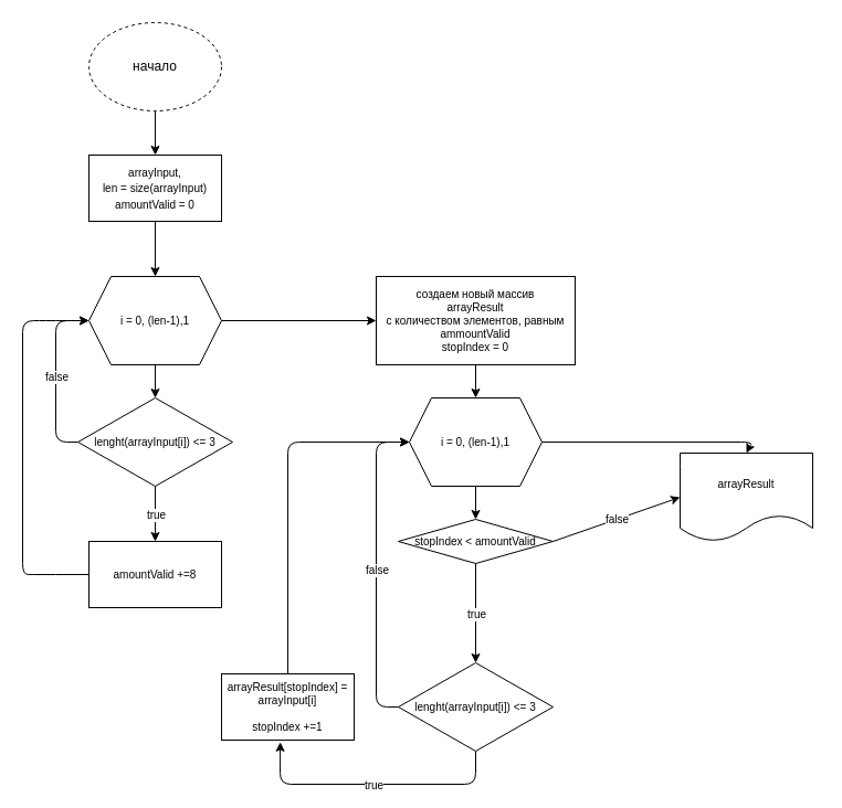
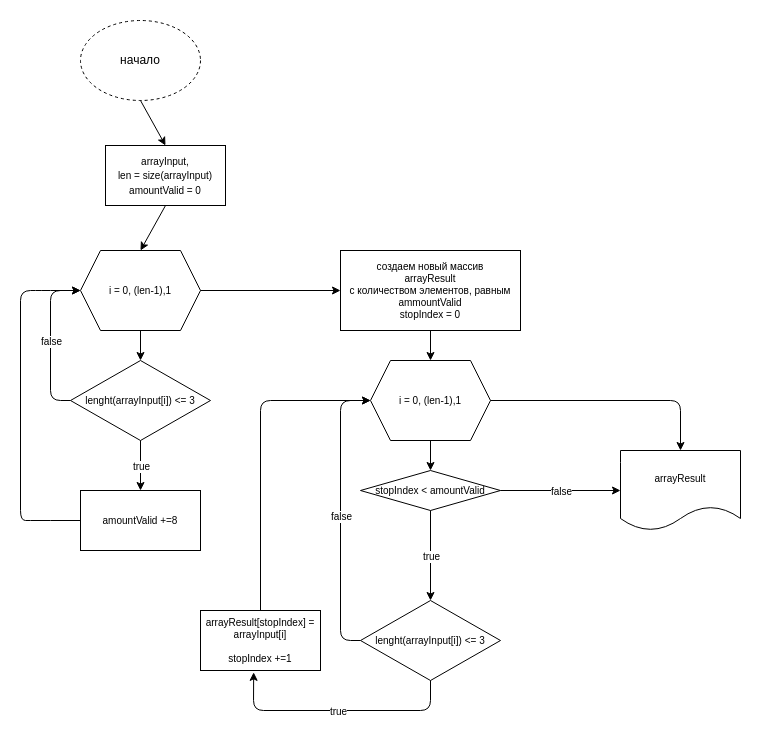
  <mxCell id="0" />
  <mxCell id="1" parent="0" />
  <mxCell id="2" value="начало" style="ellipse;whiteSpace=wrap;html=1;dashed=1;" vertex="1" parent="1"><mxGeometry x="80" y="20" width="120" height="80" as="geometry" /></mxCell>
- <mxCell id="3" value="&lt;font style=&quot;font-size: 10px&quot;&gt;arrayInput,&lt;br&gt;len = size(arrayInput)&lt;br&gt;amountValid = 0&lt;br&gt;&lt;/font&gt;" style="rounded=0;whiteSpace=wrap;html=1;" vertex="1" parent="1"><mxGeometry x="80" y="140" width="120" height="60" as="geometry" /></mxCell>
+ <mxCell id="3" value="&lt;font style=&quot;font-size: 10px&quot;&gt;arrayInput,&lt;br&gt;len = size(arrayInput)&lt;br&gt;amountValid = 0&lt;br&gt;&lt;/font&gt;" style="rounded=0;whiteSpace=wrap;html=1;" vertex="1" parent="1"><mxGeometry x="105" y="145" width="120" height="60" as="geometry" /></mxCell>
  <mxCell id="4" value="" style="endArrow=classic;html=1;exitX=0.5;exitY=1;exitDx=0;exitDy=0;entryX=0.5;entryY=0;entryDx=0;entryDy=0;" edge="1" parent="1" source="2" target="3"><mxGeometry width="50" height="50" relative="1" as="geometry"><mxPoint x="380" y="260" as="sourcePoint" /><mxPoint x="430" y="210" as="targetPoint" /></mxGeometry></mxCell>
  <mxCell id="5" value="i = 0, (len-1),1" style="shape=hexagon;perimeter=hexagonPerimeter2;whiteSpace=wrap;html=1;fixedSize=1;fontSize=10;" vertex="1" parent="1"><mxGeometry x="80" y="250" width="120" height="80" as="geometry" /></mxCell>
  <mxCell id="6" value="" style="endArrow=classic;html=1;fontSize=10;exitX=0.5;exitY=1;exitDx=0;exitDy=0;entryX=0.5;entryY=0;entryDx=0;entryDy=0;" edge="1" parent="1" source="3" target="5"><mxGeometry width="50" height="50" relative="1" as="geometry"><mxPoint x="380" y="240" as="sourcePoint" /><mxPoint x="430" y="190" as="targetPoint" /></mxGeometry></mxCell>
  <mxCell id="7" value="lenght(arrayInput[i]) &amp;lt;= 3" style="rhombus;whiteSpace=wrap;html=1;fontSize=10;" vertex="1" parent="1"><mxGeometry x="70" y="360" width="140" height="80" as="geometry" /></mxCell>
  <mxCell id="8" value="" style="endArrow=classic;html=1;fontSize=10;exitX=0.5;exitY=1;exitDx=0;exitDy=0;entryX=0.5;entryY=0;entryDx=0;entryDy=0;" edge="1" parent="1" source="5" target="7"><mxGeometry width="50" height="50" relative="1" as="geometry"><mxPoint x="380" y="320" as="sourcePoint" /><mxPoint x="430" y="270" as="targetPoint" /></mxGeometry></mxCell>
  <mxCell id="9" value="" style="endArrow=classic;html=1;fontSize=10;exitX=0;exitY=0.5;exitDx=0;exitDy=0;" edge="1" parent="1" source="7"><mxGeometry relative="1" as="geometry"><mxPoint x="360" y="300" as="sourcePoint" /><mxPoint x="80" y="290" as="targetPoint" /><Array as="points"><mxPoint x="50" y="400" /><mxPoint x="50" y="290" /><mxPoint x="70" y="290" /></Array></mxGeometry></mxCell>
  <mxCell id="10" value="false" style="edgeLabel;resizable=0;html=1;align=center;verticalAlign=middle;fontSize=10;" connectable="0" vertex="1" parent="9"><mxGeometry relative="1" as="geometry" /></mxCell>
  <mxCell id="11" value="amountValid +=8" style="rounded=0;whiteSpace=wrap;html=1;fontSize=10;" vertex="1" parent="1"><mxGeometry x="80" y="490" width="120" height="60" as="geometry" /></mxCell>
  <mxCell id="12" value="" style="endArrow=classic;html=1;fontSize=10;exitX=0.5;exitY=1;exitDx=0;exitDy=0;" edge="1" parent="1" source="7" target="11"><mxGeometry relative="1" as="geometry"><mxPoint x="360" y="380" as="sourcePoint" /><mxPoint x="460" y="380" as="targetPoint" /></mxGeometry></mxCell>
  <mxCell id="13" value="true" style="edgeLabel;resizable=0;html=1;align=center;verticalAlign=middle;fontSize=10;" connectable="0" vertex="1" parent="12"><mxGeometry relative="1" as="geometry" /></mxCell>
  <mxCell id="14" value="" style="endArrow=classic;html=1;fontSize=10;exitX=0;exitY=0.5;exitDx=0;exitDy=0;entryX=0;entryY=0.5;entryDx=0;entryDy=0;" edge="1" parent="1" source="11" target="5"><mxGeometry width="50" height="50" relative="1" as="geometry"><mxPoint x="380" y="410" as="sourcePoint" /><mxPoint x="430" y="360" as="targetPoint" /><Array as="points"><mxPoint x="40" y="520" /><mxPoint x="20" y="520" /><mxPoint x="20" y="290" /><mxPoint x="40" y="290" /></Array></mxGeometry></mxCell>
  <mxCell id="15" value="создаем новый массив&lt;br&gt;arrayResult&lt;br&gt;с количеством элементов, равным ammountValid&lt;br&gt;stopIndex = 0" style="rounded=0;whiteSpace=wrap;html=1;fontSize=10;" vertex="1" parent="1"><mxGeometry x="340" y="250" width="180" height="80" as="geometry" /></mxCell>
  <mxCell id="16" value="" style="endArrow=classic;html=1;fontSize=10;exitX=1;exitY=0.5;exitDx=0;exitDy=0;entryX=0;entryY=0.5;entryDx=0;entryDy=0;" edge="1" parent="1" source="5" target="15"><mxGeometry width="50" height="50" relative="1" as="geometry"><mxPoint x="380" y="380" as="sourcePoint" /><mxPoint x="430" y="330" as="targetPoint" /></mxGeometry></mxCell>
  <mxCell id="17" value="" style="edgeStyle=none;html=1;fontSize=10;" edge="1" parent="1" source="18" target="20"><mxGeometry relative="1" as="geometry" /></mxCell>
  <mxCell id="18" value="&lt;span&gt;i = 0, (len-1),1&lt;/span&gt;" style="shape=hexagon;perimeter=hexagonPerimeter2;whiteSpace=wrap;html=1;fixedSize=1;fontSize=10;" vertex="1" parent="1"><mxGeometry x="370" y="360" width="120" height="80" as="geometry" /></mxCell>
  <mxCell id="19" value="" style="endArrow=classic;html=1;fontSize=10;entryX=0.5;entryY=0;entryDx=0;entryDy=0;exitX=0.5;exitY=1;exitDx=0;exitDy=0;" edge="1" parent="1" source="15" target="18"><mxGeometry width="50" height="50" relative="1" as="geometry"><mxPoint x="380" y="380" as="sourcePoint" /><mxPoint x="430" y="330" as="targetPoint" /></mxGeometry></mxCell>
  <mxCell id="20" value="stopIndex &amp;lt; amountValid" style="rhombus;whiteSpace=wrap;html=1;fontSize=10;" vertex="1" parent="1"><mxGeometry x="360" y="470" width="140" height="40" as="geometry" /></mxCell>
  <mxCell id="21" value="&lt;span&gt;lenght(arrayInput[i]) &amp;lt;= 3&lt;/span&gt;" style="rhombus;whiteSpace=wrap;html=1;fontSize=10;" vertex="1" parent="1"><mxGeometry x="360" y="600" width="140" height="80" as="geometry" /></mxCell>
  <mxCell id="22" value="" style="endArrow=classic;html=1;fontSize=10;entryX=0.5;entryY=0;entryDx=0;entryDy=0;exitX=0.5;exitY=1;exitDx=0;exitDy=0;" edge="1" parent="1" source="20" target="21"><mxGeometry relative="1" as="geometry"><mxPoint x="360" y="520" as="sourcePoint" /><mxPoint x="460" y="520" as="targetPoint" /></mxGeometry></mxCell>
  <mxCell id="23" value="true" style="edgeLabel;resizable=0;html=1;align=center;verticalAlign=middle;fontSize=10;" connectable="0" vertex="1" parent="22"><mxGeometry relative="1" as="geometry" /></mxCell>
  <mxCell id="24" value="arrayResult[stopIndex] = arrayInput[i]&lt;br&gt;&lt;br&gt;stopIndex +=1" style="rounded=0;whiteSpace=wrap;html=1;fontSize=10;" vertex="1" parent="1"><mxGeometry x="200" y="610" width="120" height="60" as="geometry" /></mxCell>
  <mxCell id="25" value="" style="endArrow=classic;html=1;fontSize=10;entryX=0.443;entryY=1.031;entryDx=0;entryDy=0;exitX=0.5;exitY=1;exitDx=0;exitDy=0;entryPerimeter=0;" edge="1" parent="1" source="21" target="24"><mxGeometry relative="1" as="geometry"><mxPoint x="360" y="520" as="sourcePoint" /><mxPoint x="460" y="520" as="targetPoint" /><Array as="points"><mxPoint x="430" y="710" /><mxPoint x="253" y="710" /></Array></mxGeometry></mxCell>
  <mxCell id="26" value="true" style="edgeLabel;resizable=0;html=1;align=center;verticalAlign=middle;fontSize=10;" connectable="0" vertex="1" parent="25"><mxGeometry relative="1" as="geometry" /></mxCell>
  <mxCell id="27" value="" style="endArrow=classic;html=1;fontSize=10;entryX=0;entryY=0.5;entryDx=0;entryDy=0;exitX=0.5;exitY=0;exitDx=0;exitDy=0;" edge="1" parent="1" source="24" target="18"><mxGeometry width="50" height="50" relative="1" as="geometry"><mxPoint x="380" y="530" as="sourcePoint" /><mxPoint x="430" y="480" as="targetPoint" /><Array as="points"><mxPoint x="260" y="400" /></Array></mxGeometry></mxCell>
  <mxCell id="28" value="" style="endArrow=classic;html=1;fontSize=10;exitX=0;exitY=0.5;exitDx=0;exitDy=0;" edge="1" parent="1" source="21"><mxGeometry relative="1" as="geometry"><mxPoint x="360" y="500" as="sourcePoint" /><mxPoint x="370" y="400" as="targetPoint" /><Array as="points"><mxPoint x="340" y="640" /><mxPoint x="340" y="400" /></Array></mxGeometry></mxCell>
  <mxCell id="29" value="false" style="edgeLabel;resizable=0;html=1;align=center;verticalAlign=middle;fontSize=10;" connectable="0" vertex="1" parent="28"><mxGeometry relative="1" as="geometry" /></mxCell>
- <mxCell id="30" value="arrayResult" style="shape=document;whiteSpace=wrap;html=1;boundedLbl=1;fontSize=10;" vertex="1" parent="1"><mxGeometry x="615" y="410" width="120" height="80" as="geometry" /></mxCell>
+ <mxCell id="30" value="arrayResult" style="shape=document;whiteSpace=wrap;html=1;boundedLbl=1;fontSize=10;" vertex="1" parent="1"><mxGeometry x="620" y="450" width="120" height="80" as="geometry" /></mxCell>
  <mxCell id="31" value="" style="endArrow=classic;html=1;fontSize=10;entryX=0;entryY=0.5;entryDx=0;entryDy=0;" edge="1" parent="1" target="30"><mxGeometry relative="1" as="geometry"><mxPoint x="500" y="490" as="sourcePoint" /><mxPoint x="570" y="500" as="targetPoint" /></mxGeometry></mxCell>
  <mxCell id="32" value="false" style="edgeLabel;resizable=0;html=1;align=center;verticalAlign=middle;fontSize=10;" connectable="0" vertex="1" parent="31"><mxGeometry relative="1" as="geometry" /></mxCell>
  <mxCell id="33" value="" style="endArrow=classic;html=1;fontSize=10;entryX=0.5;entryY=0;entryDx=0;entryDy=0;exitX=1;exitY=0.5;exitDx=0;exitDy=0;" edge="1" parent="1" source="18" target="30"><mxGeometry width="50" height="50" relative="1" as="geometry"><mxPoint x="500" y="530" as="sourcePoint" /><mxPoint x="550" y="480" as="targetPoint" /><Array as="points"><mxPoint x="680" y="400" /></Array></mxGeometry></mxCell>
